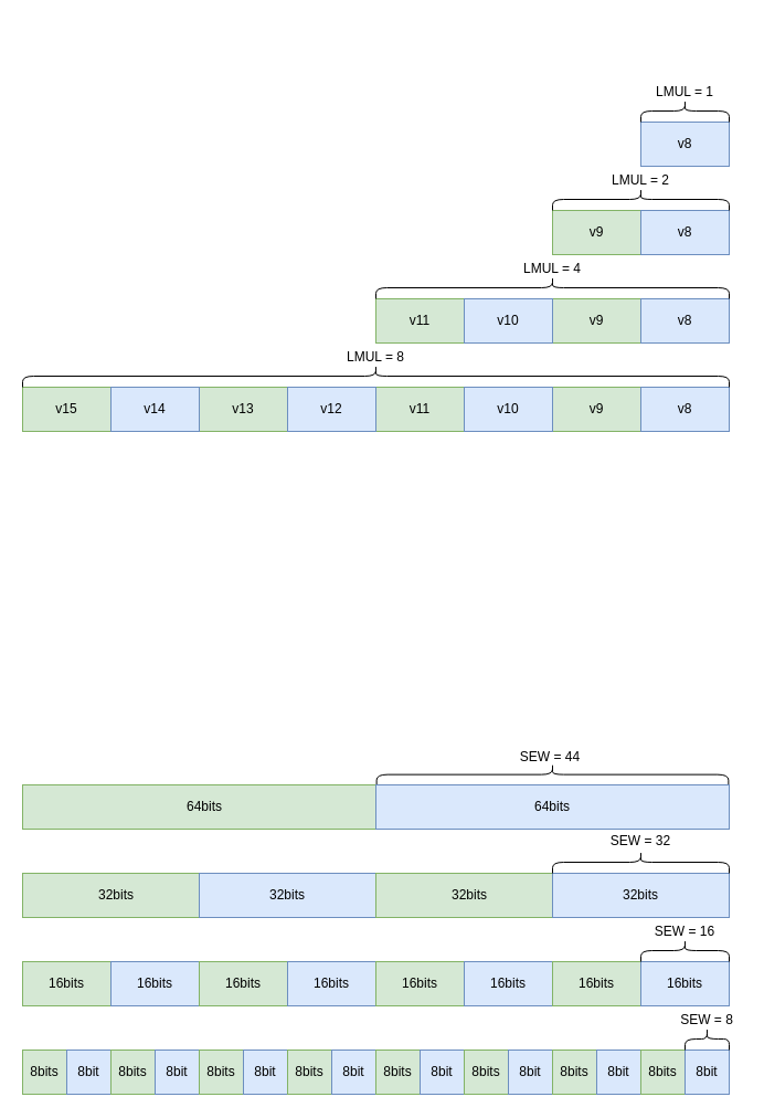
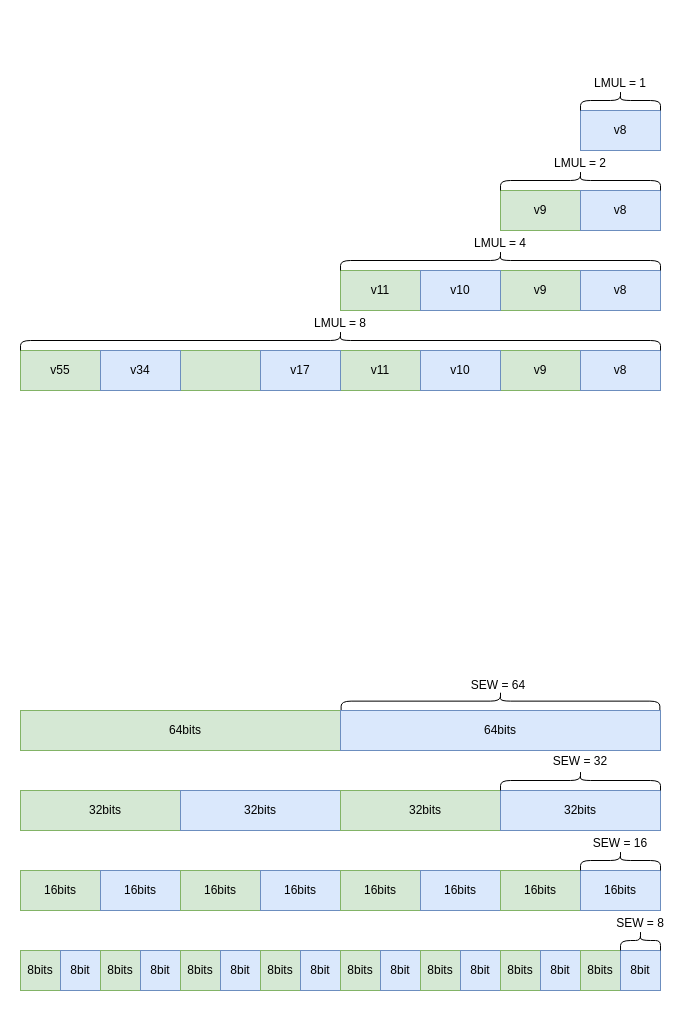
  <mxCell id="0" />
  <mxCell id="1" parent="0" />
  <mxCell id="2" value="" style="rounded=0;whiteSpace=wrap;html=1;fillColor=#dae8fc;strokeColor=#6c8ebf;" vertex="1" parent="1"><mxGeometry x="580" y="110" width="80" height="40" as="geometry" /></mxCell>
  <mxCell id="3" value="" style="rounded=0;whiteSpace=wrap;html=1;fillColor=#d5e8d4;strokeColor=#82b366;" vertex="1" parent="1"><mxGeometry x="500" y="190" width="80" height="40" as="geometry" /></mxCell>
  <mxCell id="4" value="" style="rounded=0;whiteSpace=wrap;html=1;fillColor=#dae8fc;strokeColor=#6c8ebf;" vertex="1" parent="1"><mxGeometry x="580" y="190" width="80" height="40" as="geometry" /></mxCell>
  <mxCell id="5" value="v8" style="text;html=1;strokeColor=none;fillColor=none;align=center;verticalAlign=middle;whiteSpace=wrap;rounded=0;" vertex="1" parent="1"><mxGeometry x="590" y="115" width="60" height="30" as="geometry" /></mxCell>
  <mxCell id="6" value="v9" style="text;html=1;strokeColor=none;fillColor=none;align=center;verticalAlign=middle;whiteSpace=wrap;rounded=0;" vertex="1" parent="1"><mxGeometry x="510" y="195" width="60" height="30" as="geometry" /></mxCell>
  <mxCell id="7" value="v8" style="text;html=1;strokeColor=none;fillColor=none;align=center;verticalAlign=middle;whiteSpace=wrap;rounded=0;" vertex="1" parent="1"><mxGeometry x="590" y="195" width="60" height="30" as="geometry" /></mxCell>
  <mxCell id="8" value="" style="rounded=0;whiteSpace=wrap;html=1;fillColor=#d5e8d4;strokeColor=#82b366;" vertex="1" parent="1"><mxGeometry x="500" y="270" width="80" height="40" as="geometry" /></mxCell>
  <mxCell id="9" value="" style="rounded=0;whiteSpace=wrap;html=1;fillColor=#dae8fc;strokeColor=#6c8ebf;" vertex="1" parent="1"><mxGeometry x="580" y="270" width="80" height="40" as="geometry" /></mxCell>
  <mxCell id="10" value="v9" style="text;html=1;strokeColor=none;fillColor=none;align=center;verticalAlign=middle;whiteSpace=wrap;rounded=0;" vertex="1" parent="1"><mxGeometry x="510" y="275" width="60" height="30" as="geometry" /></mxCell>
  <mxCell id="11" value="v8" style="text;html=1;strokeColor=none;fillColor=none;align=center;verticalAlign=middle;whiteSpace=wrap;rounded=0;" vertex="1" parent="1"><mxGeometry x="590" y="275" width="60" height="30" as="geometry" /></mxCell>
  <mxCell id="12" value="" style="rounded=0;whiteSpace=wrap;html=1;fillColor=#d5e8d4;strokeColor=#82b366;" vertex="1" parent="1"><mxGeometry x="340" y="270" width="80" height="40" as="geometry" /></mxCell>
  <mxCell id="13" value="" style="rounded=0;whiteSpace=wrap;html=1;fillColor=#dae8fc;strokeColor=#6c8ebf;" vertex="1" parent="1"><mxGeometry x="420" y="270" width="80" height="40" as="geometry" /></mxCell>
  <mxCell id="14" value="v10" style="text;html=1;strokeColor=none;fillColor=none;align=center;verticalAlign=middle;whiteSpace=wrap;rounded=0;" vertex="1" parent="1"><mxGeometry x="430" y="275" width="60" height="30" as="geometry" /></mxCell>
  <mxCell id="15" value="v11" style="text;html=1;strokeColor=none;fillColor=none;align=center;verticalAlign=middle;whiteSpace=wrap;rounded=0;" vertex="1" parent="1"><mxGeometry x="350" y="275" width="60" height="30" as="geometry" /></mxCell>
  <mxCell id="16" value="" style="rounded=0;whiteSpace=wrap;html=1;fillColor=#d5e8d4;strokeColor=#82b366;" vertex="1" parent="1"><mxGeometry x="500" y="350" width="80" height="40" as="geometry" /></mxCell>
  <mxCell id="17" value="" style="rounded=0;whiteSpace=wrap;html=1;fillColor=#dae8fc;strokeColor=#6c8ebf;" vertex="1" parent="1"><mxGeometry x="580" y="350" width="80" height="40" as="geometry" /></mxCell>
  <mxCell id="18" value="v9" style="text;html=1;strokeColor=none;fillColor=none;align=center;verticalAlign=middle;whiteSpace=wrap;rounded=0;" vertex="1" parent="1"><mxGeometry x="510" y="355" width="60" height="30" as="geometry" /></mxCell>
  <mxCell id="19" value="v8" style="text;html=1;strokeColor=none;fillColor=none;align=center;verticalAlign=middle;whiteSpace=wrap;rounded=0;" vertex="1" parent="1"><mxGeometry x="590" y="355" width="60" height="30" as="geometry" /></mxCell>
  <mxCell id="20" value="" style="rounded=0;whiteSpace=wrap;html=1;fillColor=#d5e8d4;strokeColor=#82b366;" vertex="1" parent="1"><mxGeometry x="340" y="350" width="80" height="40" as="geometry" /></mxCell>
  <mxCell id="21" value="" style="rounded=0;whiteSpace=wrap;html=1;fillColor=#dae8fc;strokeColor=#6c8ebf;" vertex="1" parent="1"><mxGeometry x="420" y="350" width="80" height="40" as="geometry" /></mxCell>
  <mxCell id="22" value="v10" style="text;html=1;strokeColor=none;fillColor=none;align=center;verticalAlign=middle;whiteSpace=wrap;rounded=0;" vertex="1" parent="1"><mxGeometry x="430" y="355" width="60" height="30" as="geometry" /></mxCell>
  <mxCell id="23" value="v11" style="text;html=1;strokeColor=none;fillColor=none;align=center;verticalAlign=middle;whiteSpace=wrap;rounded=0;" vertex="1" parent="1"><mxGeometry x="350" y="355" width="60" height="30" as="geometry" /></mxCell>
  <mxCell id="24" value="" style="rounded=0;whiteSpace=wrap;html=1;fillColor=#d5e8d4;strokeColor=#82b366;" vertex="1" parent="1"><mxGeometry x="180" y="350" width="80" height="40" as="geometry" /></mxCell>
  <mxCell id="25" value="" style="rounded=0;whiteSpace=wrap;html=1;fillColor=#dae8fc;strokeColor=#6c8ebf;" vertex="1" parent="1"><mxGeometry x="260" y="350" width="80" height="40" as="geometry" /></mxCell>
- <mxCell id="26" value="v13" style="text;html=1;strokeColor=none;fillColor=none;align=center;verticalAlign=middle;whiteSpace=wrap;rounded=0;" vertex="1" parent="1"><mxGeometry x="190" y="355" width="60" height="30" as="geometry" /></mxCell>
- <mxCell id="27" value="v12" style="text;html=1;strokeColor=none;fillColor=none;align=center;verticalAlign=middle;whiteSpace=wrap;rounded=0;" vertex="1" parent="1"><mxGeometry x="270" y="355" width="60" height="30" as="geometry" /></mxCell>
+ <mxCell id="27" value="v17" style="text;html=1;strokeColor=none;fillColor=none;align=center;verticalAlign=middle;whiteSpace=wrap;rounded=0;" vertex="1" parent="1"><mxGeometry x="270" y="355" width="60" height="30" as="geometry" /></mxCell>
  <mxCell id="28" value="" style="rounded=0;whiteSpace=wrap;html=1;fillColor=#d5e8d4;strokeColor=#82b366;" vertex="1" parent="1"><mxGeometry x="20" y="350" width="80" height="40" as="geometry" /></mxCell>
  <mxCell id="29" value="" style="rounded=0;whiteSpace=wrap;html=1;fillColor=#dae8fc;strokeColor=#6c8ebf;" vertex="1" parent="1"><mxGeometry x="100" y="350" width="80" height="40" as="geometry" /></mxCell>
- <mxCell id="30" value="v14" style="text;html=1;strokeColor=none;fillColor=none;align=center;verticalAlign=middle;whiteSpace=wrap;rounded=0;" vertex="1" parent="1"><mxGeometry x="110" y="355" width="60" height="30" as="geometry" /></mxCell>
- <mxCell id="31" value="v15" style="text;html=1;strokeColor=none;fillColor=none;align=center;verticalAlign=middle;whiteSpace=wrap;rounded=0;" vertex="1" parent="1"><mxGeometry x="30" y="355" width="60" height="30" as="geometry" /></mxCell>
+ <mxCell id="30" value="v34" style="text;html=1;strokeColor=none;fillColor=none;align=center;verticalAlign=middle;whiteSpace=wrap;rounded=0;" vertex="1" parent="1"><mxGeometry x="110" y="355" width="60" height="30" as="geometry" /></mxCell>
+ <mxCell id="31" value="v55" style="text;html=1;strokeColor=none;fillColor=none;align=center;verticalAlign=middle;whiteSpace=wrap;rounded=0;" vertex="1" parent="1"><mxGeometry x="30" y="355" width="60" height="30" as="geometry" /></mxCell>
  <mxCell id="32" value="LMUL = 1" style="text;html=1;strokeColor=none;fillColor=none;align=center;verticalAlign=middle;whiteSpace=wrap;rounded=0;" vertex="1" parent="1"><mxGeometry x="590" y="68" width="60" height="30" as="geometry" /></mxCell>
  <mxCell id="33" value="" style="shape=curlyBracket;whiteSpace=wrap;html=1;rounded=1;flipH=1;labelPosition=right;verticalLabelPosition=middle;align=left;verticalAlign=middle;rotation=-90;" vertex="1" parent="1"><mxGeometry x="610" y="60" width="20" height="80" as="geometry" /></mxCell>
  <mxCell id="34" value="LMUL = 2" style="text;html=1;strokeColor=none;fillColor=none;align=center;verticalAlign=middle;whiteSpace=wrap;rounded=0;" vertex="1" parent="1"><mxGeometry x="550" y="148" width="60" height="30" as="geometry" /></mxCell>
  <mxCell id="35" value="" style="shape=curlyBracket;whiteSpace=wrap;html=1;rounded=1;flipH=1;labelPosition=right;verticalLabelPosition=middle;align=left;verticalAlign=middle;rotation=-90;" vertex="1" parent="1"><mxGeometry x="570" y="100" width="20" height="160" as="geometry" /></mxCell>
  <mxCell id="36" value="LMUL = 4" style="text;html=1;strokeColor=none;fillColor=none;align=center;verticalAlign=middle;whiteSpace=wrap;rounded=0;" vertex="1" parent="1"><mxGeometry x="470" y="228" width="60" height="30" as="geometry" /></mxCell>
  <mxCell id="37" value="" style="shape=curlyBracket;whiteSpace=wrap;html=1;rounded=1;flipH=1;labelPosition=right;verticalLabelPosition=middle;align=left;verticalAlign=middle;rotation=-90;" vertex="1" parent="1"><mxGeometry x="490" y="100" width="20" height="320" as="geometry" /></mxCell>
  <mxCell id="38" value="LMUL = 8" style="text;html=1;strokeColor=none;fillColor=none;align=center;verticalAlign=middle;whiteSpace=wrap;rounded=0;" vertex="1" parent="1"><mxGeometry x="310" y="308" width="60" height="30" as="geometry" /></mxCell>
  <mxCell id="39" value="" style="shape=curlyBracket;whiteSpace=wrap;html=1;rounded=1;flipH=1;labelPosition=right;verticalLabelPosition=middle;align=left;verticalAlign=middle;rotation=-90;" vertex="1" parent="1"><mxGeometry x="330" y="20" width="20" height="640" as="geometry" /></mxCell>
  <mxCell id="40" value="16bits" style="rounded=0;whiteSpace=wrap;html=1;fillColor=#d5e8d4;strokeColor=#82b366;" vertex="1" parent="1"><mxGeometry x="20" y="870" width="80" height="40" as="geometry" /></mxCell>
  <mxCell id="41" value="16bits" style="rounded=0;whiteSpace=wrap;html=1;fillColor=#dae8fc;strokeColor=#6c8ebf;" vertex="1" parent="1"><mxGeometry x="100" y="870" width="80" height="40" as="geometry" /></mxCell>
  <mxCell id="42" value="" style="shape=curlyBracket;whiteSpace=wrap;html=1;rounded=1;flipH=1;labelPosition=right;verticalLabelPosition=middle;align=left;verticalAlign=middle;rotation=-90;" vertex="1" parent="1"><mxGeometry x="490" y="541.25" width="20" height="318.75" as="geometry" /></mxCell>
  <mxCell id="43" value="8bits" style="rounded=0;whiteSpace=wrap;html=1;fillColor=#d5e8d4;strokeColor=#82b366;" vertex="1" parent="1"><mxGeometry x="20" y="950" width="40" height="40" as="geometry" /></mxCell>
  <mxCell id="44" value="8bit" style="rounded=0;whiteSpace=wrap;html=1;fillColor=#dae8fc;strokeColor=#6c8ebf;" vertex="1" parent="1"><mxGeometry x="60" y="950" width="40" height="40" as="geometry" /></mxCell>
  <mxCell id="45" value="8bits" style="rounded=0;whiteSpace=wrap;html=1;fillColor=#d5e8d4;strokeColor=#82b366;" vertex="1" parent="1"><mxGeometry x="100" y="950" width="40" height="40" as="geometry" /></mxCell>
  <mxCell id="46" value="8bit" style="rounded=0;whiteSpace=wrap;html=1;fillColor=#dae8fc;strokeColor=#6c8ebf;" vertex="1" parent="1"><mxGeometry x="140" y="950" width="40" height="40" as="geometry" /></mxCell>
  <mxCell id="47" value="8bits" style="rounded=0;whiteSpace=wrap;html=1;fillColor=#d5e8d4;strokeColor=#82b366;" vertex="1" parent="1"><mxGeometry x="180" y="950" width="40" height="40" as="geometry" /></mxCell>
  <mxCell id="48" value="8bit" style="rounded=0;whiteSpace=wrap;html=1;fillColor=#dae8fc;strokeColor=#6c8ebf;" vertex="1" parent="1"><mxGeometry x="220" y="950" width="40" height="40" as="geometry" /></mxCell>
  <mxCell id="49" value="8bits" style="rounded=0;whiteSpace=wrap;html=1;fillColor=#d5e8d4;strokeColor=#82b366;" vertex="1" parent="1"><mxGeometry x="260" y="950" width="40" height="40" as="geometry" /></mxCell>
  <mxCell id="50" value="8bit" style="rounded=0;whiteSpace=wrap;html=1;fillColor=#dae8fc;strokeColor=#6c8ebf;" vertex="1" parent="1"><mxGeometry x="300" y="950" width="40" height="40" as="geometry" /></mxCell>
  <mxCell id="51" value="8bits" style="rounded=0;whiteSpace=wrap;html=1;fillColor=#d5e8d4;strokeColor=#82b366;" vertex="1" parent="1"><mxGeometry x="340" y="950" width="40" height="40" as="geometry" /></mxCell>
  <mxCell id="52" value="8bit" style="rounded=0;whiteSpace=wrap;html=1;fillColor=#dae8fc;strokeColor=#6c8ebf;" vertex="1" parent="1"><mxGeometry x="380" y="950" width="40" height="40" as="geometry" /></mxCell>
  <mxCell id="53" value="8bits" style="rounded=0;whiteSpace=wrap;html=1;fillColor=#d5e8d4;strokeColor=#82b366;" vertex="1" parent="1"><mxGeometry x="420" y="950" width="40" height="40" as="geometry" /></mxCell>
  <mxCell id="54" value="8bit" style="rounded=0;whiteSpace=wrap;html=1;fillColor=#dae8fc;strokeColor=#6c8ebf;" vertex="1" parent="1"><mxGeometry x="460" y="950" width="40" height="40" as="geometry" /></mxCell>
  <mxCell id="55" value="8bits" style="rounded=0;whiteSpace=wrap;html=1;fillColor=#d5e8d4;strokeColor=#82b366;" vertex="1" parent="1"><mxGeometry x="500" y="950" width="40" height="40" as="geometry" /></mxCell>
  <mxCell id="56" value="8bit" style="rounded=0;whiteSpace=wrap;html=1;fillColor=#dae8fc;strokeColor=#6c8ebf;" vertex="1" parent="1"><mxGeometry x="540" y="950" width="40" height="40" as="geometry" /></mxCell>
  <mxCell id="57" value="8bits" style="rounded=0;whiteSpace=wrap;html=1;fillColor=#d5e8d4;strokeColor=#82b366;" vertex="1" parent="1"><mxGeometry x="580" y="950" width="40" height="40" as="geometry" /></mxCell>
  <mxCell id="58" value="8bit" style="rounded=0;whiteSpace=wrap;html=1;fillColor=#dae8fc;strokeColor=#6c8ebf;" vertex="1" parent="1"><mxGeometry x="620" y="950" width="40" height="40" as="geometry" /></mxCell>
  <mxCell id="59" value="16bits" style="rounded=0;whiteSpace=wrap;html=1;fillColor=#d5e8d4;strokeColor=#82b366;" vertex="1" parent="1"><mxGeometry x="180" y="870" width="80" height="40" as="geometry" /></mxCell>
  <mxCell id="60" value="16bits" style="rounded=0;whiteSpace=wrap;html=1;fillColor=#dae8fc;strokeColor=#6c8ebf;" vertex="1" parent="1"><mxGeometry x="260" y="870" width="80" height="40" as="geometry" /></mxCell>
  <mxCell id="61" value="16bits" style="rounded=0;whiteSpace=wrap;html=1;fillColor=#d5e8d4;strokeColor=#82b366;" vertex="1" parent="1"><mxGeometry x="340" y="870" width="80" height="40" as="geometry" /></mxCell>
  <mxCell id="62" value="16bits" style="rounded=0;whiteSpace=wrap;html=1;fillColor=#dae8fc;strokeColor=#6c8ebf;" vertex="1" parent="1"><mxGeometry x="420" y="870" width="80" height="40" as="geometry" /></mxCell>
  <mxCell id="63" value="16bits" style="rounded=0;whiteSpace=wrap;html=1;fillColor=#d5e8d4;strokeColor=#82b366;" vertex="1" parent="1"><mxGeometry x="500" y="870" width="80" height="40" as="geometry" /></mxCell>
  <mxCell id="64" value="16bits" style="rounded=0;whiteSpace=wrap;html=1;fillColor=#dae8fc;strokeColor=#6c8ebf;" vertex="1" parent="1"><mxGeometry x="580" y="870" width="80" height="40" as="geometry" /></mxCell>
  <mxCell id="65" value="32bits" style="rounded=0;whiteSpace=wrap;html=1;fillColor=#d5e8d4;strokeColor=#82b366;" vertex="1" parent="1"><mxGeometry x="20" y="790" width="170" height="40" as="geometry" /></mxCell>
  <mxCell id="66" value="32bits" style="rounded=0;whiteSpace=wrap;html=1;fillColor=#dae8fc;strokeColor=#6c8ebf;" vertex="1" parent="1"><mxGeometry x="180" y="790" width="160" height="40" as="geometry" /></mxCell>
  <mxCell id="67" value="32bits" style="rounded=0;whiteSpace=wrap;html=1;fillColor=#d5e8d4;strokeColor=#82b366;" vertex="1" parent="1"><mxGeometry x="340" y="790" width="170" height="40" as="geometry" /></mxCell>
  <mxCell id="68" value="32bits" style="rounded=0;whiteSpace=wrap;html=1;fillColor=#dae8fc;strokeColor=#6c8ebf;" vertex="1" parent="1"><mxGeometry x="500" y="790" width="160" height="40" as="geometry" /></mxCell>
  <mxCell id="69" value="64bits" style="rounded=0;whiteSpace=wrap;html=1;fillColor=#d5e8d4;strokeColor=#82b366;" vertex="1" parent="1"><mxGeometry x="20" y="710" width="330" height="40" as="geometry" /></mxCell>
  <mxCell id="70" value="64bits" style="rounded=0;whiteSpace=wrap;html=1;fillColor=#dae8fc;strokeColor=#6c8ebf;" vertex="1" parent="1"><mxGeometry x="340" y="710" width="320" height="40" as="geometry" /></mxCell>
- <mxCell id="71" value="SEW = 44" style="text;html=1;strokeColor=none;fillColor=none;align=center;verticalAlign=middle;whiteSpace=wrap;rounded=0;" vertex="1" parent="1"><mxGeometry x="467.5" y="670" width="60" height="30" as="geometry" /></mxCell>
+ <mxCell id="71" value="SEW = 64" style="text;html=1;strokeColor=none;fillColor=none;align=center;verticalAlign=middle;whiteSpace=wrap;rounded=0;" vertex="1" parent="1"><mxGeometry x="467.5" y="670" width="60" height="30" as="geometry" /></mxCell>
  <mxCell id="72" value="SEW = 16" style="text;html=1;strokeColor=none;fillColor=none;align=center;verticalAlign=middle;whiteSpace=wrap;rounded=0;" vertex="1" parent="1"><mxGeometry x="590" y="828" width="60" height="30" as="geometry" /></mxCell>
  <mxCell id="73" value="" style="shape=curlyBracket;whiteSpace=wrap;html=1;rounded=1;flipH=1;labelPosition=right;verticalLabelPosition=middle;align=left;verticalAlign=middle;rotation=-90;" vertex="1" parent="1"><mxGeometry x="610" y="820" width="20" height="80" as="geometry" /></mxCell>
  <mxCell id="74" value="SEW = 8" style="text;html=1;strokeColor=none;fillColor=none;align=center;verticalAlign=middle;whiteSpace=wrap;rounded=0;" vertex="1" parent="1"><mxGeometry x="610" y="908" width="60" height="30" as="geometry" /></mxCell>
  <mxCell id="75" value="" style="shape=curlyBracket;whiteSpace=wrap;html=1;rounded=1;flipH=1;labelPosition=right;verticalLabelPosition=middle;align=left;verticalAlign=middle;rotation=-90;" vertex="1" parent="1"><mxGeometry x="630" y="920" width="20" height="40" as="geometry" /></mxCell>
  <mxCell id="76" value="SEW = 32" style="text;html=1;strokeColor=none;fillColor=none;align=center;verticalAlign=middle;whiteSpace=wrap;rounded=0;" vertex="1" parent="1"><mxGeometry x="550" y="745.5" width="60" height="30" as="geometry" /></mxCell>
  <mxCell id="77" value="" style="shape=curlyBracket;whiteSpace=wrap;html=1;rounded=1;flipH=1;labelPosition=right;verticalLabelPosition=middle;align=left;verticalAlign=middle;rotation=-90;" vertex="1" parent="1"><mxGeometry x="570" y="700" width="20" height="160" as="geometry" /></mxCell>
